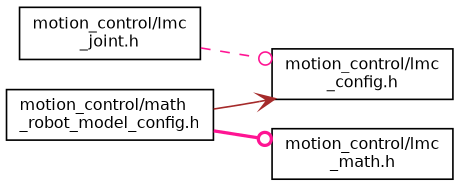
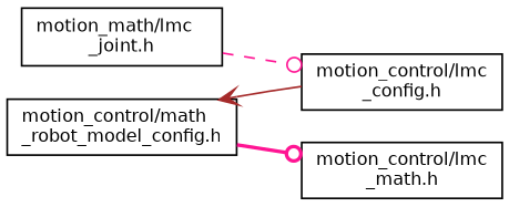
  digraph {
    fontname="DejaVu Sans"
    rankdir=LR
    node [color=black fillcolor=white fontname="DejaVu Sans" fontsize=10 shape=record style=filled]
    edge [arrowhead=odot color=deeppink fontname="DejaVu Sans" fontsize=10 labelfontname=Helvetica labelfontsize=10]
    n1 [height=0.2 label="motion_control/math\l_robot_model_config.h" width=0.4]
    n2 [height=0.2 label="motion_control/lmc\l_config.h" width=0.4]
    n3 [height=0.2 label="motion_control/lmc\l_math.h" width=0.4]
-   n4 [height=0.2 label="motion_control/lmc\l_joint.h" width=0.4]
-   n1 -> n2 [arrowhead=vee color=brown style=solid]
+   n4 [height=0.2 label="motion_math/lmc\l_joint.h" width=0.4]
+   n2 -> n1 [arrowhead=vee color=brown style=solid]
    n1 -> n3 [style=bold]
    n4 -> n2 [style=dashed]
  }
